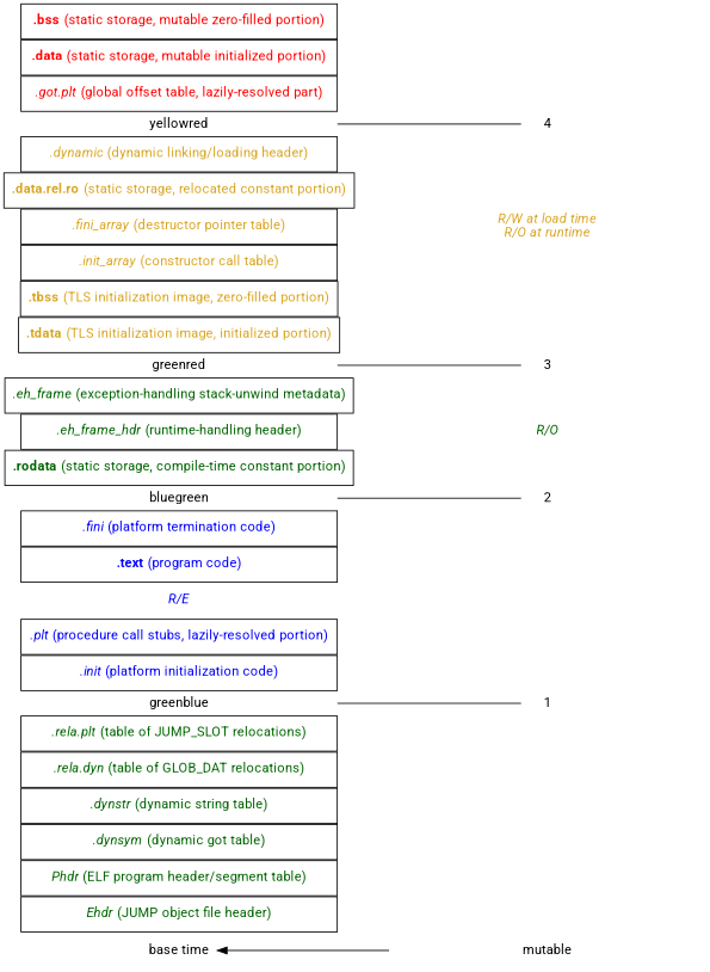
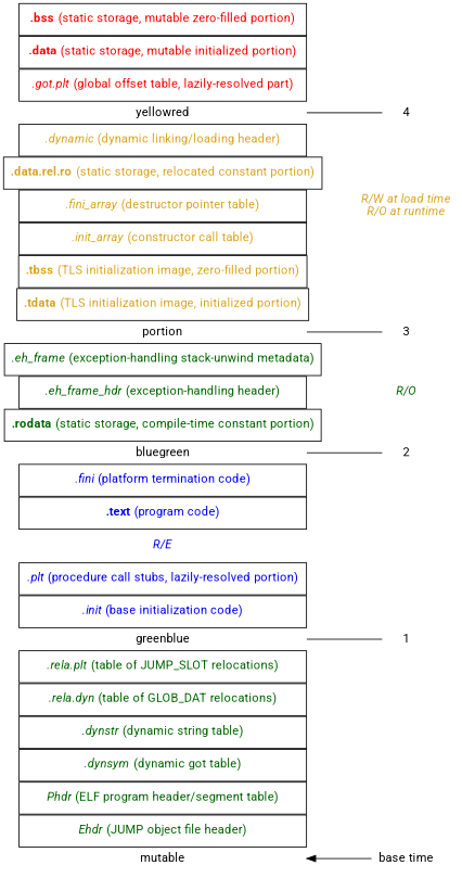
  strict digraph {
    fontname=Roboto
    nodesep=0
    rankdir=LR
    node [fontname=Roboto shape=box]
    edge [dir=back fontname=Roboto arrowtail=none]
    n1 [height=0 label=mutable shape=none width=4.5]
    n2 [label="base time" shape=none width=default]
    n3 [fontcolor=darkgreen label=<<i>Ehdr</i> (JUMP object file header)> width=4.5]
    n4 [fontcolor=darkgreen label=<<i>Phdr</i> (ELF program header/segment table)> width=4.5]
    n5 [fontcolor=darkgreen label=<<i>.dynsym</i> (dynamic got table)> width=4.5]
    n6 [fontcolor=darkgreen label=<<i>.dynstr</i> (dynamic string table)> width=4.5]
    n7 [fontcolor=darkgreen label=<<i>.rela.dyn</i> (table of GLOB_DAT relocations)> width=4.5]
    n8 [fontcolor=darkgreen label=<<i>.rela.plt</i> (table of JUMP_SLOT relocations)> width=4.5]
    greenblue [height=0 shape=none width=4.5]
    1 [shape=none width=default]
-   n11 [fontcolor=blue label=<<i>.init</i> (platform initialization code)> width=4.5]
+   n11 [fontcolor=blue label=<<i>.init</i> (base initialization code)> width=4.5]
    n12 [fontcolor=blue label=<<i>.plt</i> (procedure call stubs, lazily-resolved portion)> width=4.5]
    n13 [fontcolor=blue label=<<i>R/E</i>> shape=none width=default]
    n14 [fontcolor=blue label=<<b>.text</b> (program code)> width=4.5]
    n15 [fontcolor=blue label=<<i>.fini</i> (platform termination code)> width=4.5]
    bluegreen [height=0 shape=none width=4.5]
    2 [shape=none width=default]
    n18 [fontcolor=darkgreen label=<<b>.rodata</b> (static storage, compile-time constant portion)> width=4.5]
-   n19 [fontcolor=darkgreen label=<<i>.eh_frame_hdr</i> (runtime-handling header)> width=4.5]
+   n19 [fontcolor=darkgreen label=<<i>.eh_frame_hdr</i> (exception-handling header)> width=4.5]
    n20 [fontcolor=darkgreen label=<<i>R/O</i>> shape=none width=default]
    n21 [fontcolor=darkgreen label=<<i>.eh_frame</i> (exception-handling stack-unwind metadata)> width=4.5]
-   greenred [height=0 shape=none width=4.5]
+   greenred [height=0 shape=none width=4.5 label=portion]
    3 [shape=none width=default]
    n24 [fontcolor=goldenrod label=<<b>.tdata</b> (TLS initialization image, initialized portion)> width=4.5]
    n25 [fontcolor=goldenrod label=<<b>.tbss</b> (TLS initialization image, zero-filled portion)> width=4.5]
    n26 [fontcolor=goldenrod label=<<i>.init_array</i> (constructor call table)> width=4.5]
    n27 [fontcolor=goldenrod label=<<i>.fini_array</i> (destructor pointer table)> width=4.5]
    n28 [fontcolor=goldenrod label=<<i>R/W at load time<br/>R/O at runtime</i>> shape=none width=default]
    n29 [fontcolor=goldenrod label=<<b>.data.rel.ro</b> (static storage, relocated constant portion)> width=4.5]
    n30 [fontcolor=goldenrod label=<<i>.dynamic</i> (dynamic linking/loading header)> width=4.5]
    yellowred [height=0 shape=none width=4.5]
    4 [shape=none width=default]
    n33 [fontcolor=red label=<<i>.got.plt</i> (global offset table, lazily-resolved part)> width=4.5]
    n34 [fontcolor=red label=<<b>.data</b> (static storage, mutable initialized portion)> width=4.5]
    n35 [fontcolor=red label=<<b>.bss</b> (static storage, mutable zero-filled portion)> width=4.5]
-   n2 -> n1 [arrowtail=""]
+   n1 -> n2 [arrowtail=""]
    greenblue -> 1
    bluegreen -> 2
    n19 -> n20 [style=invis]
    greenred -> 3
    n27 -> n28 [style=invis]
    yellowred -> 4
  }
